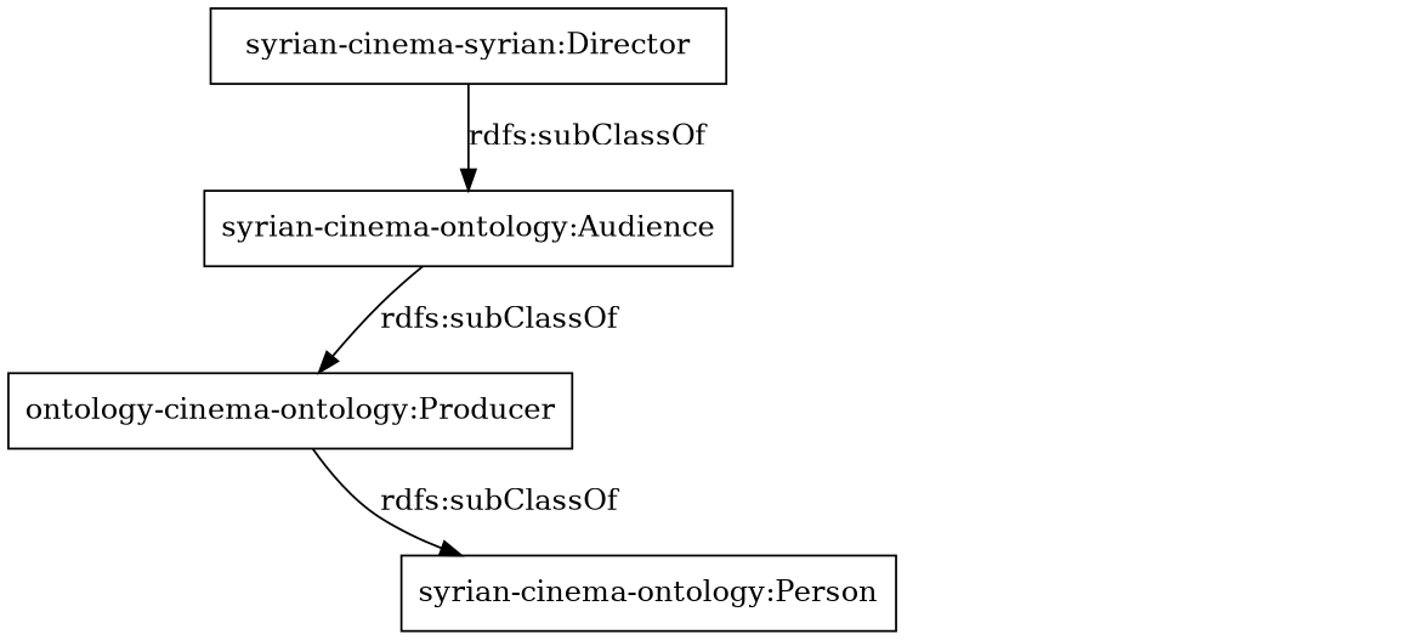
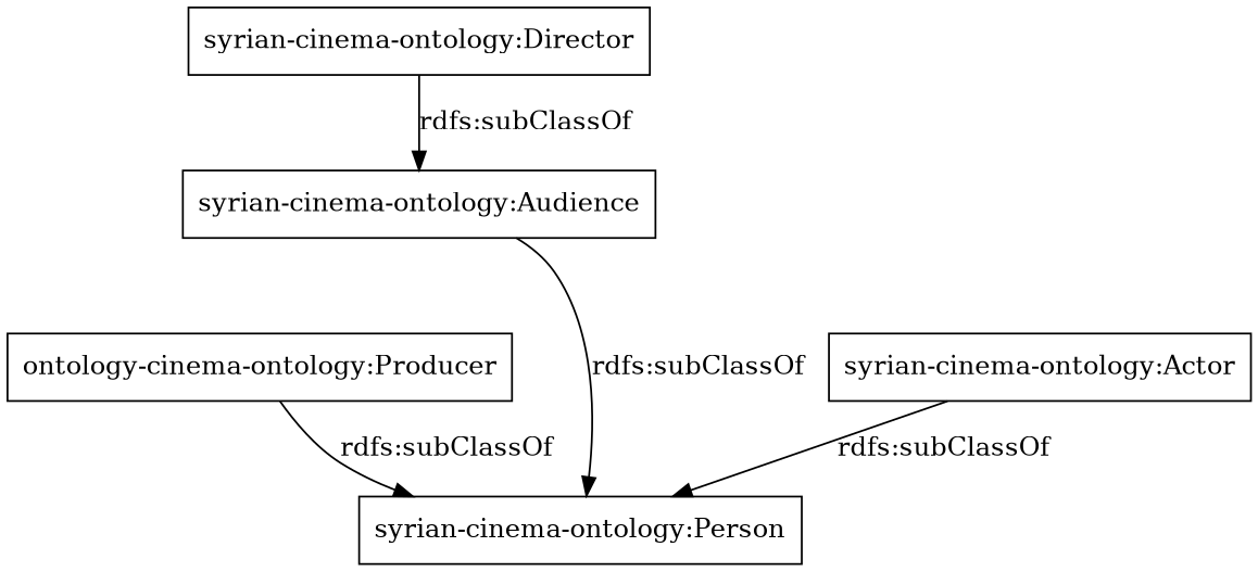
  digraph {
    rankdir=TB
    node [color=black shape=rectangle]
    n1 [label="ontology-cinema-ontology:Producer"]
    "syrian-cinema-ontology:Person"
-   "syrian-cinema-ontology:Director" [label="syrian-cinema-syrian:Director"]
+   "syrian-cinema-ontology:Director"
    "syrian-cinema-ontology:Audience"
+   "syrian-cinema-ontology:Actor"
    n1 -> "syrian-cinema-ontology:Person" [label="rdfs:subClassOf"]
    "syrian-cinema-ontology:Director" -> "syrian-cinema-ontology:Audience" [label="rdfs:subClassOf"]
-   "syrian-cinema-ontology:Audience" -> n1 [label="rdfs:subClassOf"]
+   "syrian-cinema-ontology:Audience" -> "syrian-cinema-ontology:Person" [label="rdfs:subClassOf"]
+   "syrian-cinema-ontology:Actor" -> "syrian-cinema-ontology:Person" [label="rdfs:subClassOf"]
  }
